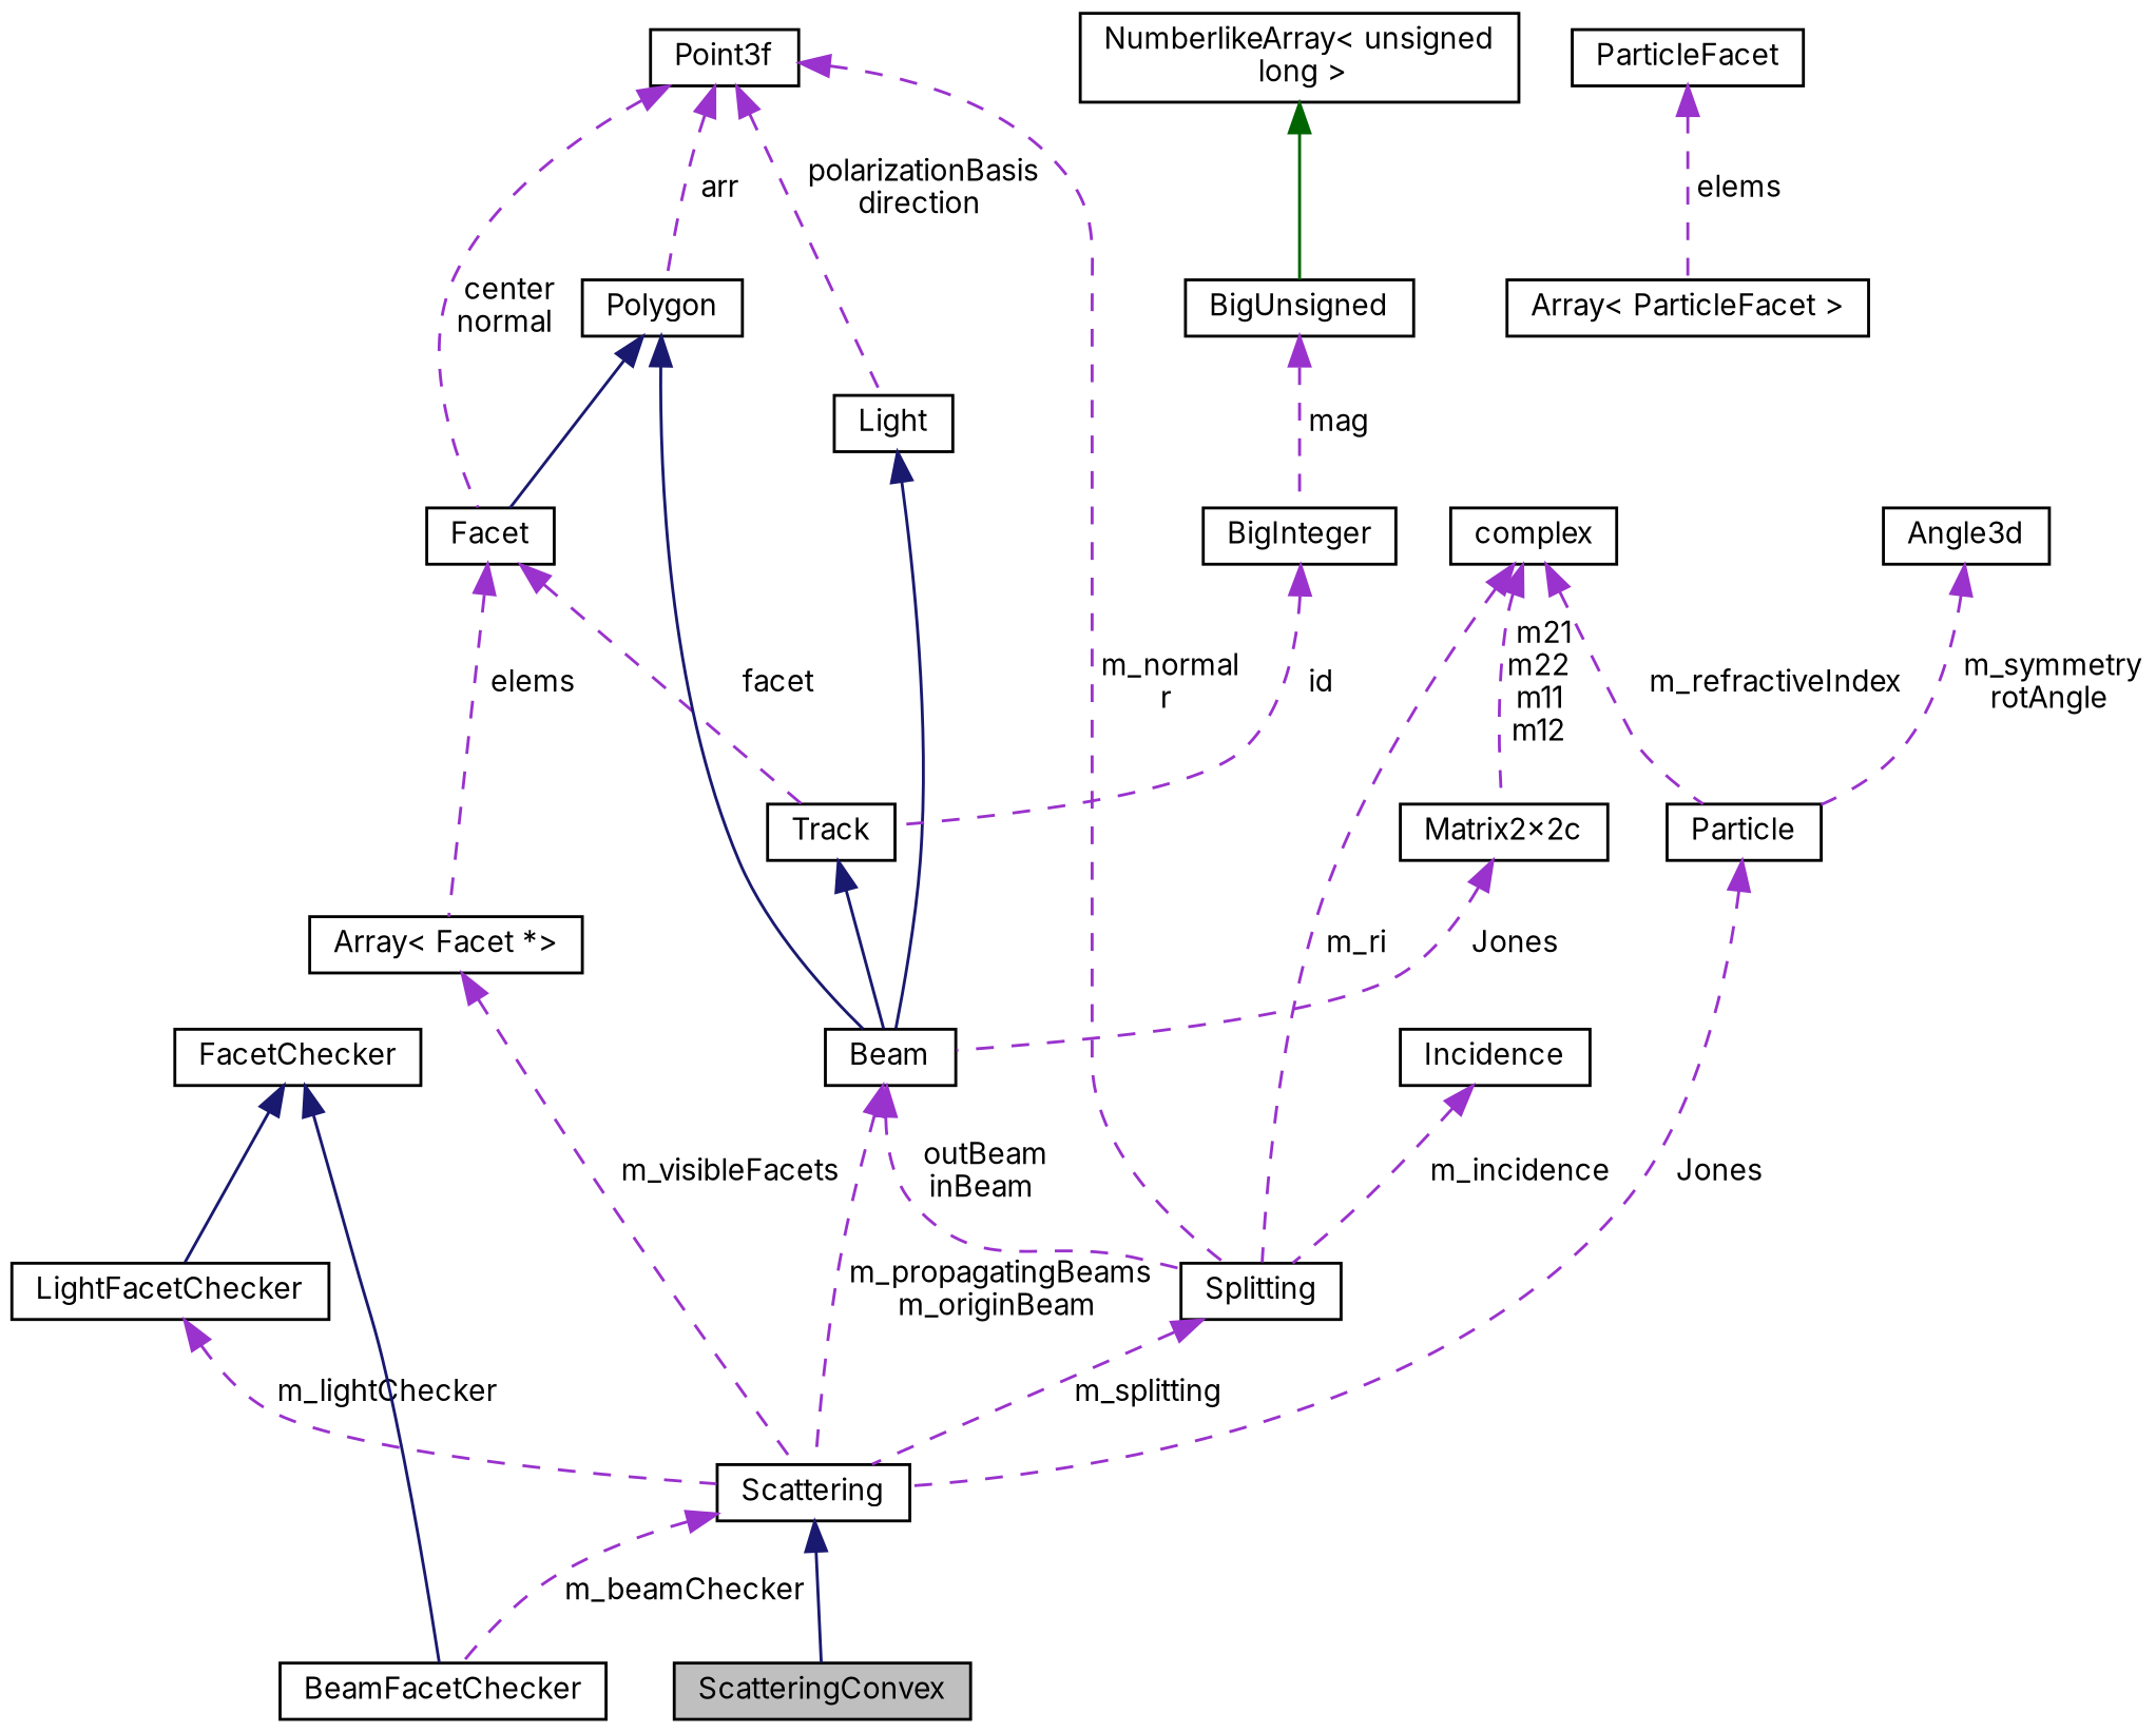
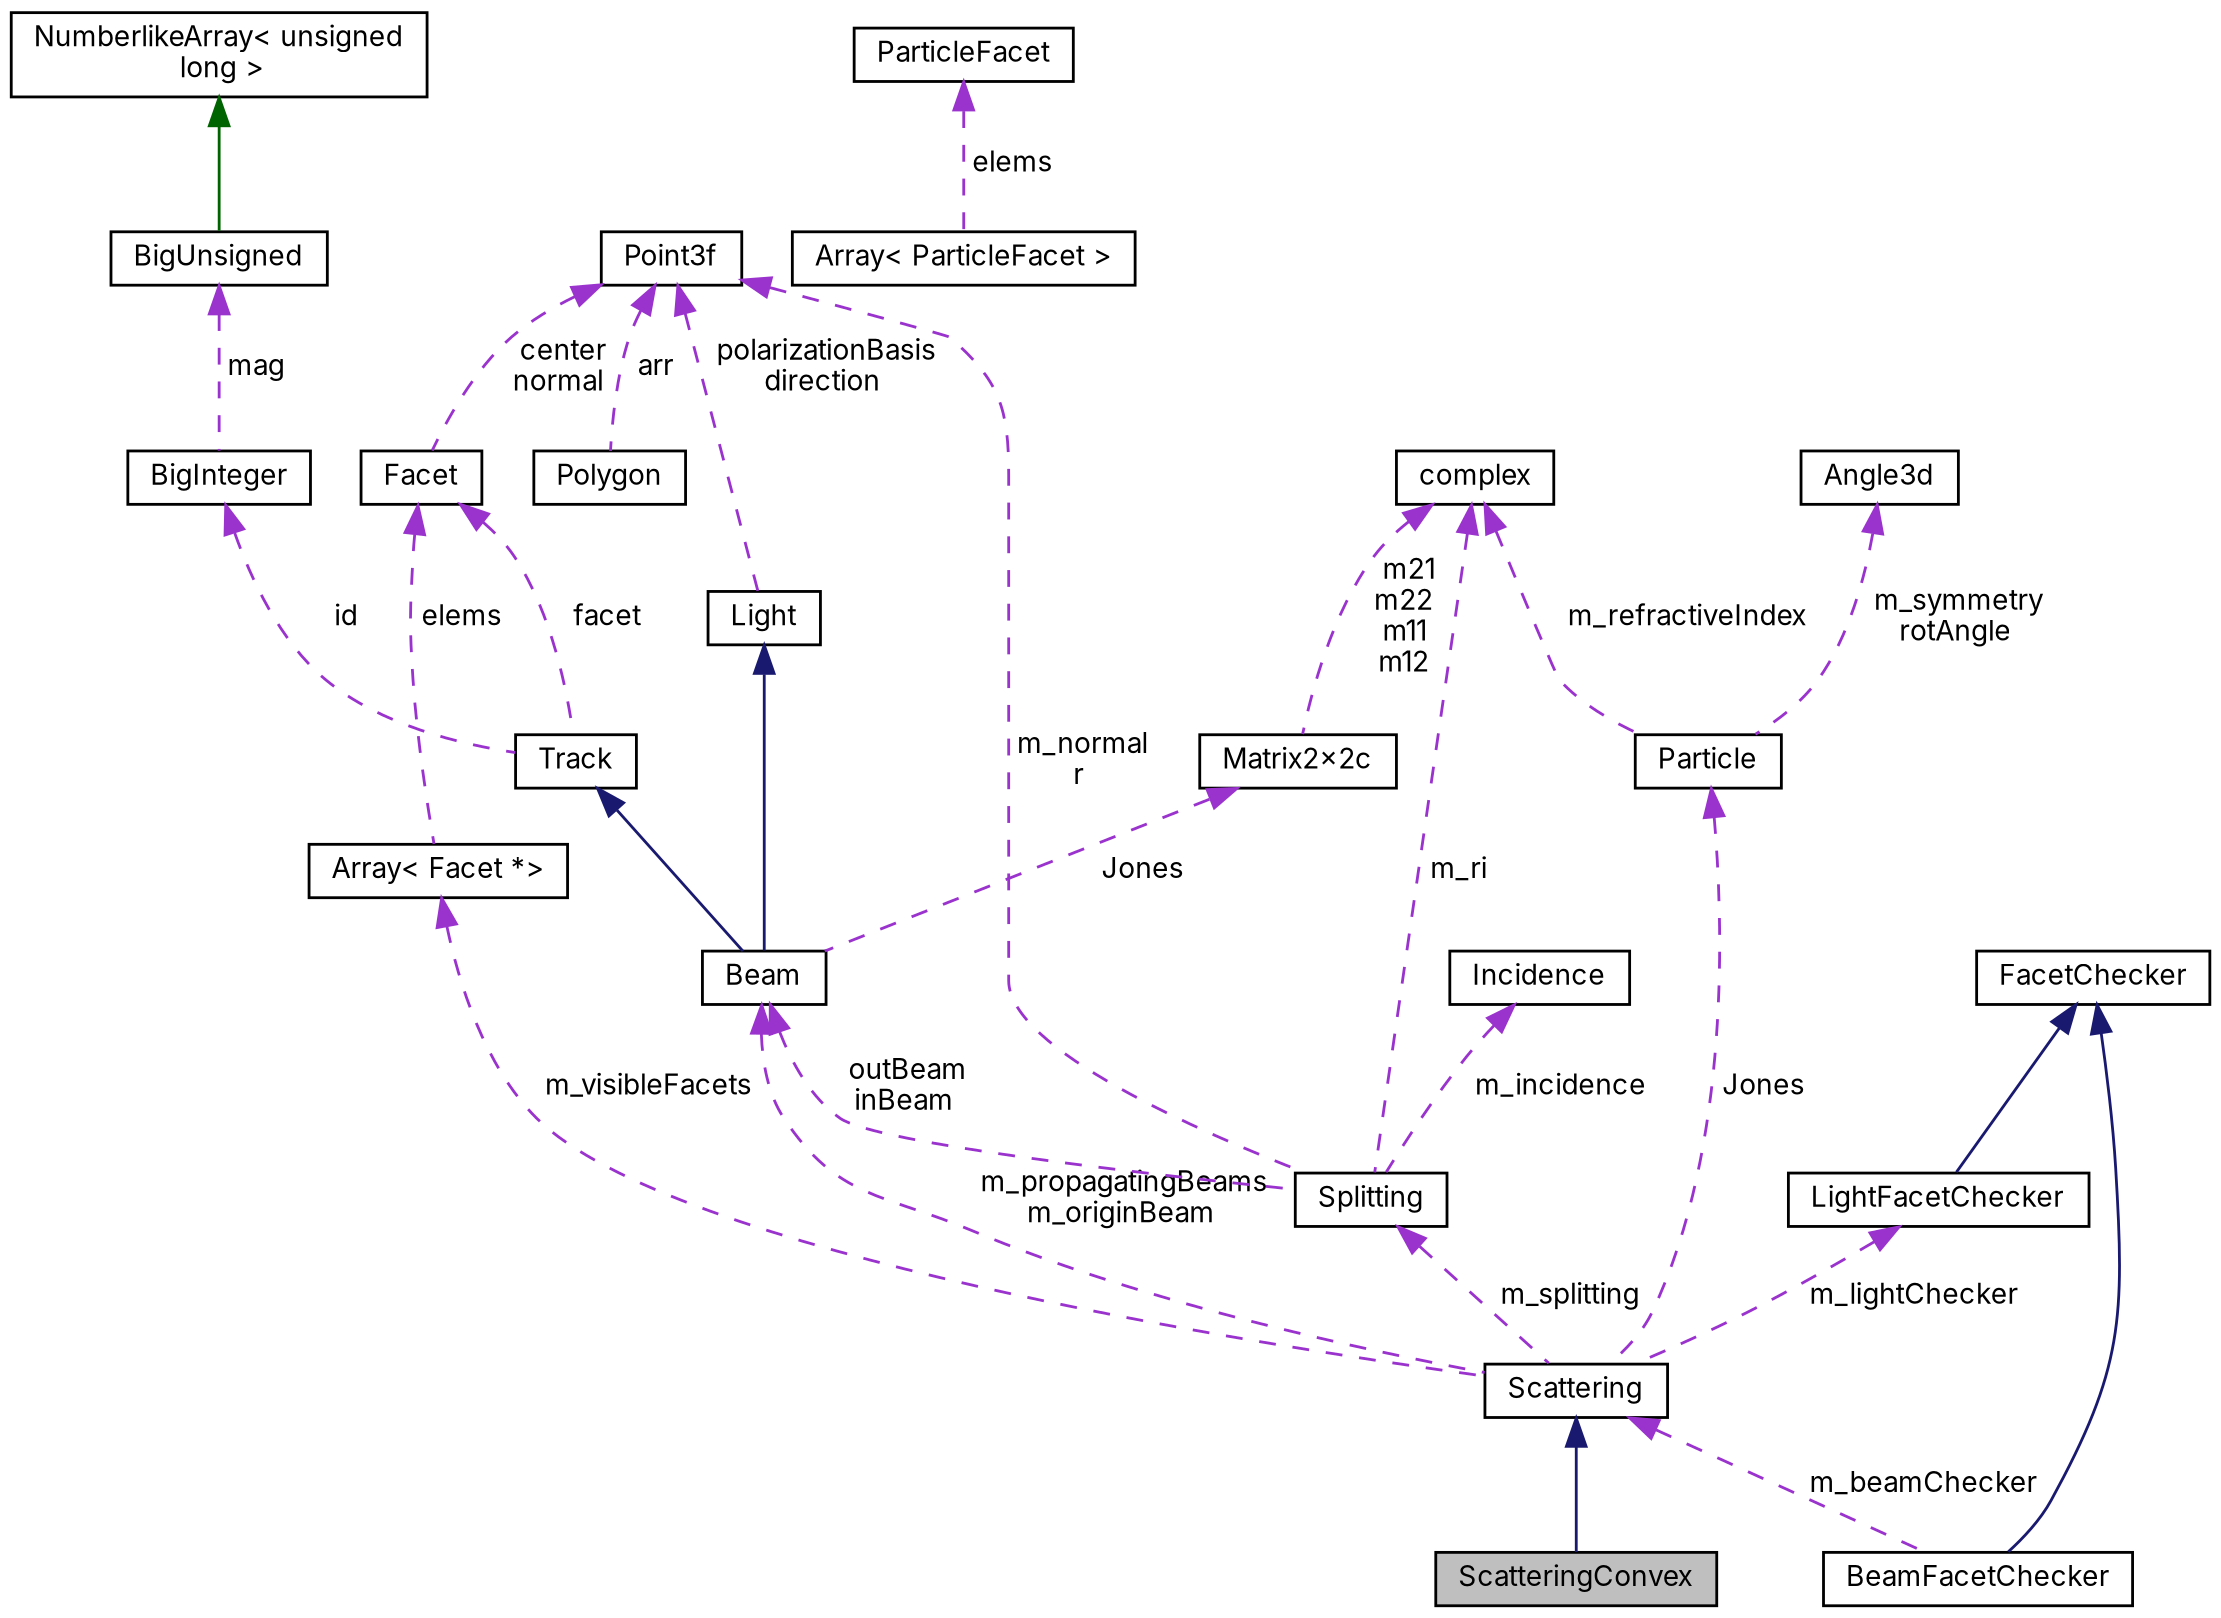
  digraph {
    fontname=Inter
    node [color=black fillcolor=white fontname=Inter fontsize=10 shape=record style=filled]
    edge [color=darkorchid3 dir=back fontname=Inter fontsize=10 labelfontname=Helvetica labelfontsize=10 style=dashed]
    n1 [fillcolor=grey75 fontcolor=black height=0.2 label=ScatteringConvex width=0.4]
    n2 [height=0.2 label=Scattering width=0.4]
    n3 [height=0.2 label=BeamFacetChecker width=0.4]
    n4 [height=0.2 label=LightFacetChecker width=0.4]
    n5 [height=0.2 label=FacetChecker width=0.4]
    n6 [height=0.2 label="Array\< Facet *\>" width=0.4]
    n7 [height=0.2 label=Facet width=0.4]
    n8 [height=0.2 label=Track width=0.4]
    n9 [height=0.2 label=ParticleFacet width=0.4]
    n10 [height=0.2 label="Array\< ParticleFacet \>" width=0.4]
    n11 [height=0.2 label=Beam width=0.4]
    n12 [height=0.2 label=Polygon width=0.4]
    n13 [height=0.2 label=Splitting width=0.4]
    n14 [height=0.2 label=Point3f width=0.4]
    n15 [height=0.2 label=Light width=0.4]
    n16 [height=0.2 label=Particle width=0.4]
    n17 [height=0.2 label=complex width=0.4]
    n18 [height=0.2 label=Matrix2x2c width=0.4]
    n19 [height=0.2 label=Angle3d width=0.4]
    n20 [height=0.2 label=Incidence width=0.4]
    n21 [height=0.2 label=BigInteger width=0.4]
    n22 [height=0.2 label=BigUnsigned width=0.4]
    n23 [height=0.2 label="NumberlikeArray\< unsigned\l long \>" width=0.4]
    n2 -> n1 [color=midnightblue style=solid]
    n2 -> n3 [label=" m_beamChecker"]
    n4 -> n2 [label=" m_lightChecker"]
    n5 -> n3 [color=midnightblue style=solid]
    n5 -> n4 [color=midnightblue style=solid]
    n6 -> n2 [label=" m_visibleFacets"]
    n7 -> n6 [label=" elems"]
    n7 -> n8 [label=" facet"]
    n8 -> n11 [color=midnightblue style=solid]
    n9 -> n10 [label=" elems"]
    n11 -> n2 [label=" m_propagatingBeams\nm_originBeam"]
    n11 -> n13 [label=" outBeam\ninBeam"]
-   n12 -> n7 [color=midnightblue style=solid]
-   n12 -> n11 [color=midnightblue style=solid]
    n13 -> n2 [label=" m_splitting"]
    n14 -> n7 [label=" center\nnormal"]
    n14 -> n12 [label=" arr"]
    n14 -> n13 [label=" m_normal\nr"]
    n14 -> n15 [label=" polarizationBasis\ndirection"]
    n15 -> n11 [color=midnightblue style=solid]
    n16 -> n2 [label=" Jones"]
    n17 -> n13 [label=" m_ri"]
    n17 -> n16 [label=" m_refractiveIndex"]
    n17 -> n18 [label=" m21\nm22\nm11\nm12"]
    n18 -> n11 [label=" Jones"]
    n19 -> n16 [label=" m_symmetry\nrotAngle"]
    n20 -> n13 [label=" m_incidence"]
    n21 -> n8 [label=" id"]
    n22 -> n21 [label=" mag"]
    n23 -> n22 [color=darkgreen style=solid]
  }
